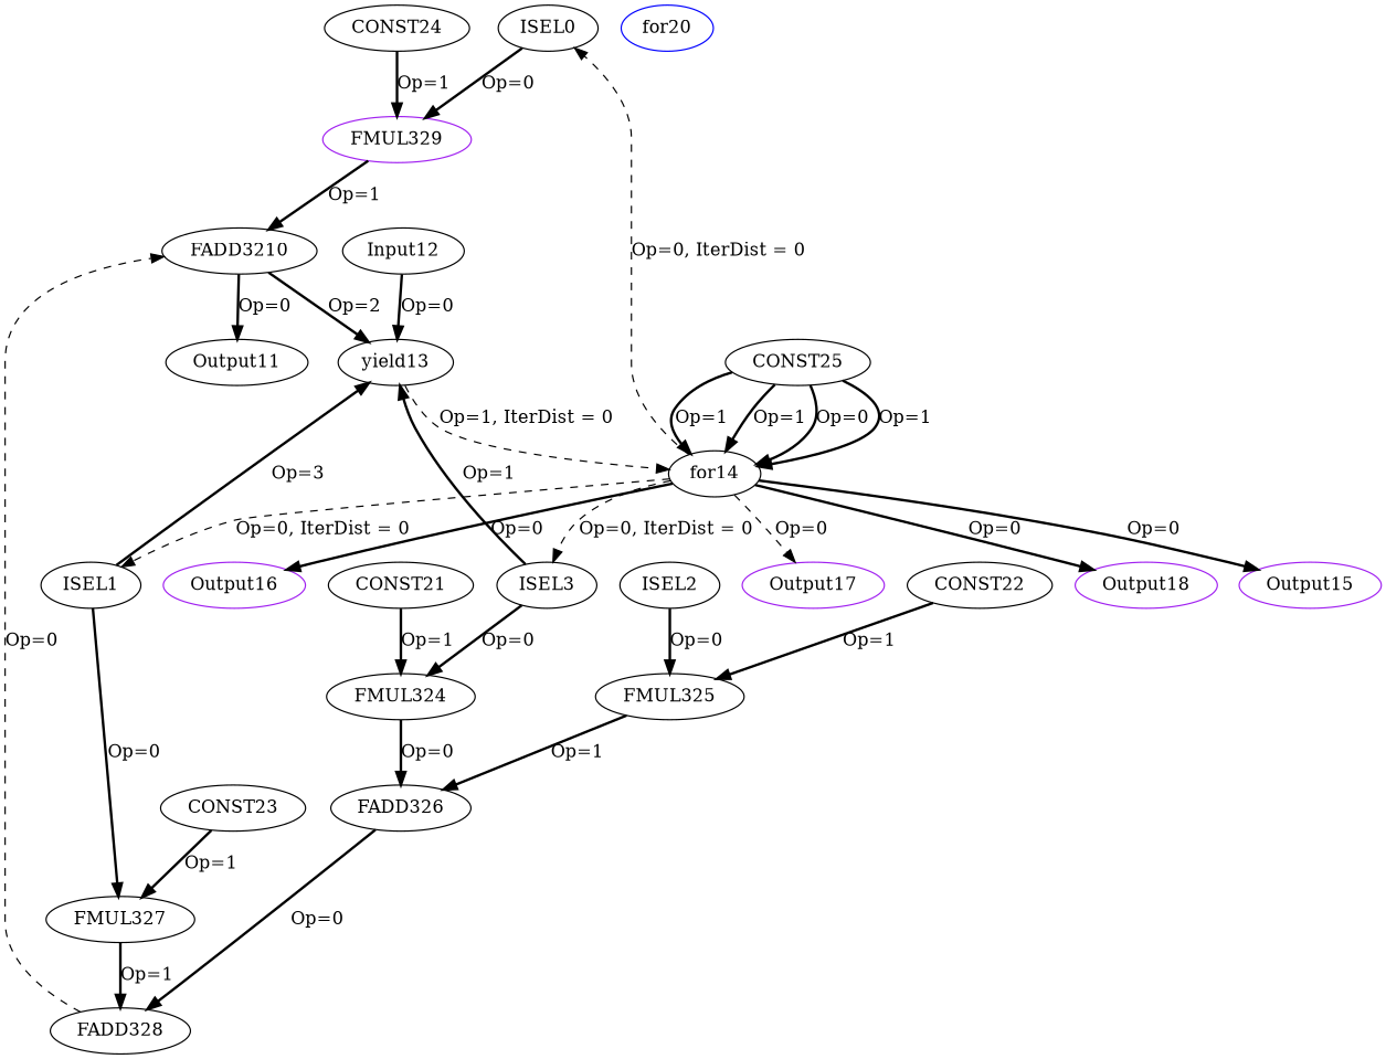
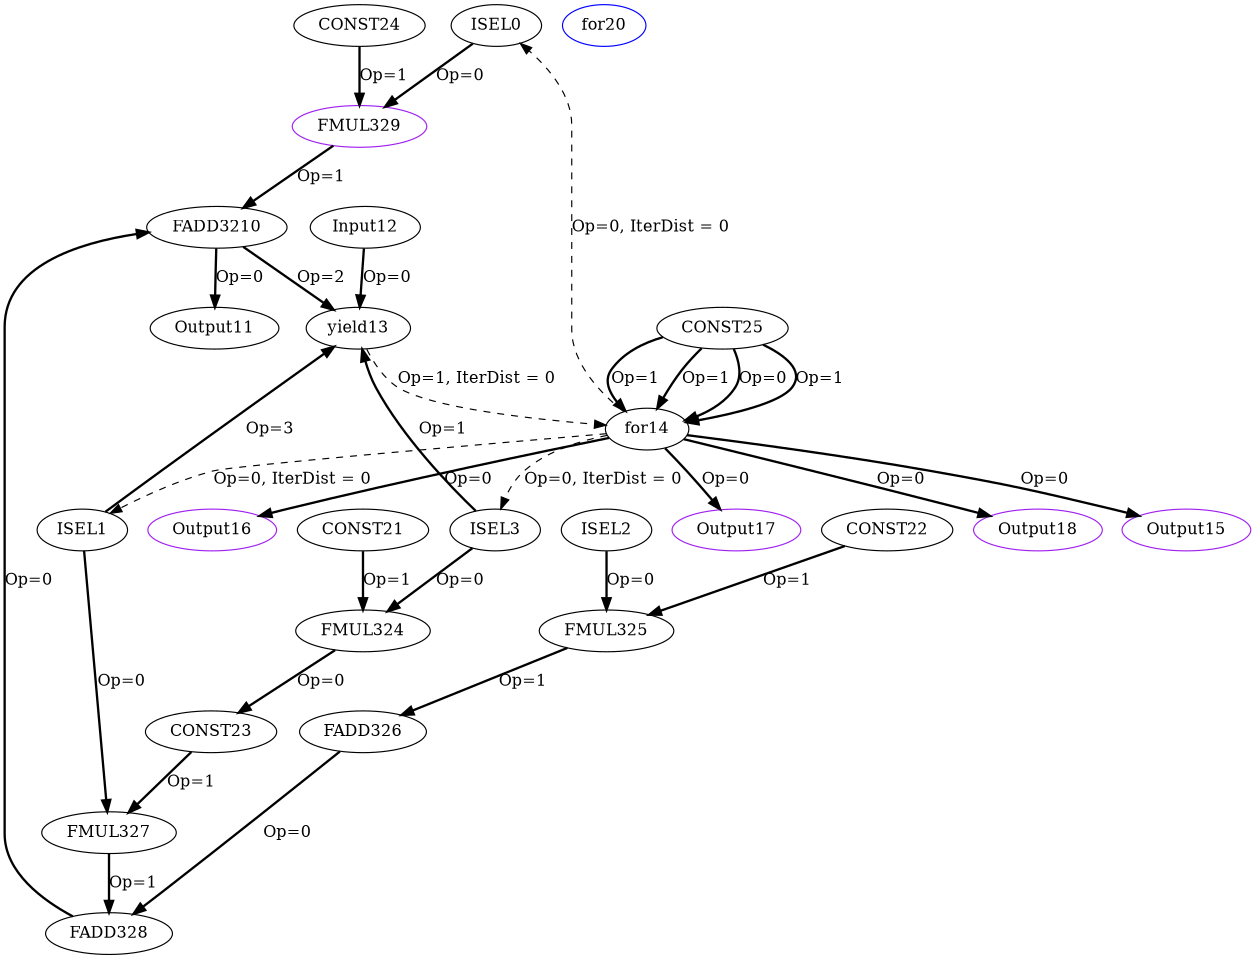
  digraph {
    node [color=black opcode=Output]
    edge [color=black operand=0 style=bold]
    ISEL0 [opcode=ISEL]
    FMUL329 [color=purple opcode=FMUL32]
    FADD3210 [opcode=FADD32]
    ISEL1 [opcode=ISEL]
    FMUL327 [opcode=FMUL32]
    yield13 [opcode=yield]
    FADD328 [opcode=FADD32]
    for14 [opcode=for]
    ISEL2 [opcode=ISEL]
    FMUL325 [opcode=FMUL32]
    FADD326 [opcode=FADD32]
    ISEL3 [opcode=ISEL]
    FMUL324 [opcode=FMUL32]
    Output11 [offset="0,252" pattern="-4,64,508,32" ref_name=kernel_deriche_1_2]
    Input12 [offset="0,252" opcode=Input pattern="-4,64,508,32" ref_name=kernel_deriche_1_0]
    Output15 [color=purple offset="0,0" pattern="0,64,0,32" ref_name=kernel_deriche_1_4]
    Output16 [color=purple offset="0,0" pattern="0,64,0,32" ref_name=kernel_deriche_1_5]
    Output17 [color=purple offset="0,0" pattern="0,64,0,32" ref_name=kernel_deriche_1_3]
    Output18 [color=purple offset="0,0" pattern="0,64,0,32" ref_name=kernel_deriche_1_1]
    for20 [color=blue opcode=for]
    CONST21 [opcode=CONST value="0xBE3C1714"]
    CONST22 [opcode=CONST value="0x3DEA6028"]
    CONST23 [opcode=CONST value="0x3F5744FD"]
    CONST24 [opcode=CONST value="0xBF1B4598"]
    CONST25 [opcode=CONST value="0x00000000"]
    ISEL0 -> FMUL329 [label="Op=0"]
    FMUL329 -> FADD3210 [label="Op=1" operand=1]
    FADD3210 -> yield13 [label="Op=2" operand=2]
    FADD3210 -> Output11 [label="Op=0"]
    ISEL1 -> FMUL327 [label="Op=0"]
    ISEL1 -> yield13 [label="Op=3" operand=3]
    FMUL327 -> FADD328 [label="Op=1" operand=1]
    yield13 -> for14 [iterdist=0 label="Op=1, IterDist = 0" operand=1 style=dashed]
-   FADD328 -> FADD3210 [label="Op=0" style=dashed]
+   FADD328 -> FADD3210 [label="Op=0"]
    for14 -> ISEL0 [iterdist=0 label="Op=0, IterDist = 0" style=dashed]
    for14 -> ISEL1 [iterdist=0 label="Op=0, IterDist = 0" style=dashed]
    for14 -> ISEL3 [iterdist=0 label="Op=0, IterDist = 0" style=dashed]
    for14 -> Output15 [label="Op=0"]
    for14 -> Output16 [label="Op=0"]
-   for14 -> Output17 [label="Op=0" style=dashed]
+   for14 -> Output17 [label="Op=0"]
    for14 -> Output18 [label="Op=0"]
    ISEL2 -> FMUL325 [label="Op=0"]
    FMUL325 -> FADD326 [label="Op=1" operand=1]
    FADD326 -> FADD328 [label="Op=0"]
    ISEL3 -> yield13 [label="Op=1" operand=1]
    ISEL3 -> FMUL324 [label="Op=0"]
-   FMUL324 -> FADD326 [label="Op=0"]
+   FMUL324 -> CONST23 [label="Op=0"]
    Input12 -> yield13 [label="Op=0"]
    CONST21 -> FMUL324 [label="Op=1" operand=1]
    CONST22 -> FMUL325 [label="Op=1" operand=1]
    CONST23 -> FMUL327 [label="Op=1" operand=1]
    CONST24 -> FMUL329 [label="Op=1" operand=1]
    CONST25 -> for14 [label="Op=0"]
    CONST25 -> for14 [label="Op=1" operand=1]
    CONST25 -> for14 [label="Op=1" operand=1]
    CONST25 -> for14 [label="Op=1" operand=1]
  }
